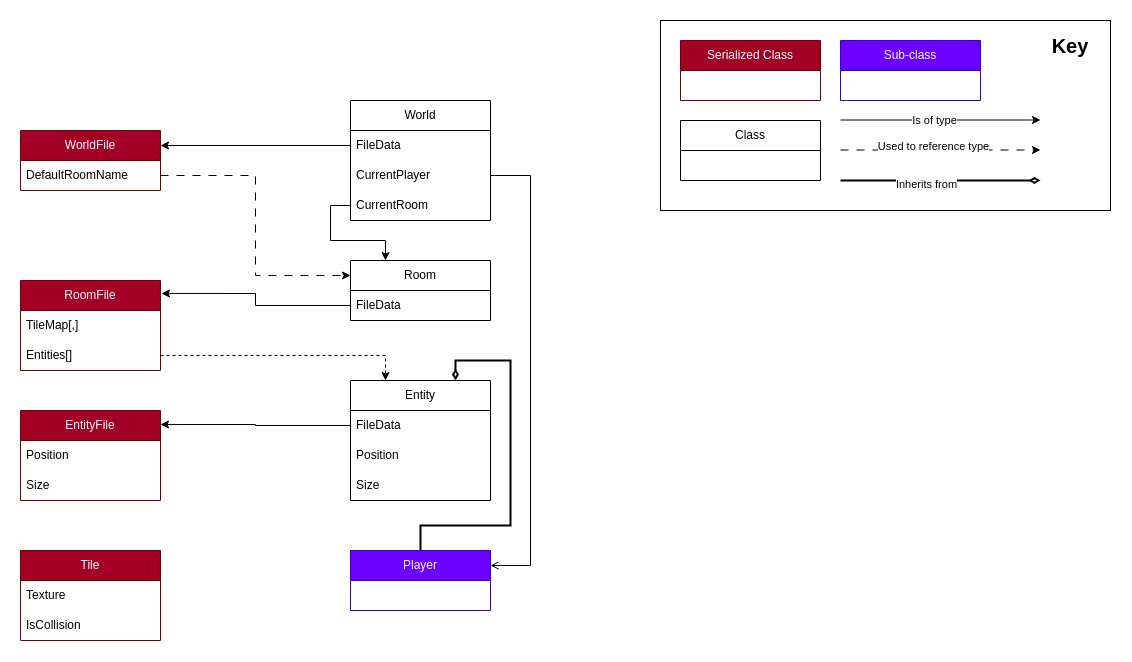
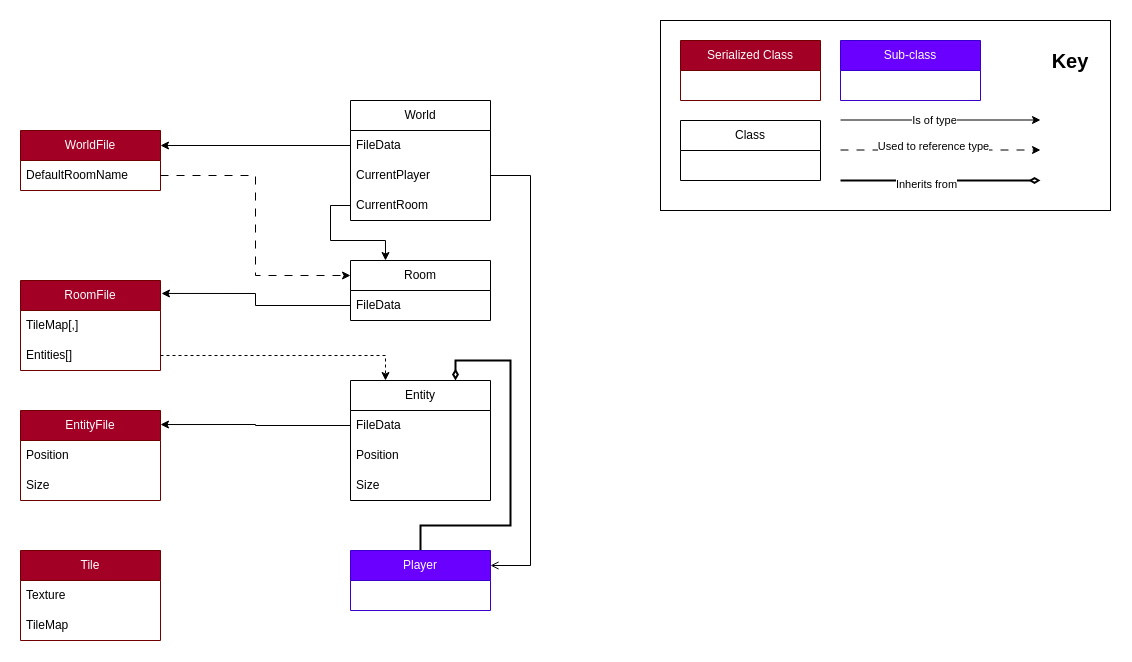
  <mxCell id="0" />
  <mxCell id="1" parent="0" />
  <mxCell id="2" value="&lt;div&gt;WorldFile&lt;/div&gt;" style="swimlane;fontStyle=0;childLayout=stackLayout;horizontal=1;startSize=30;horizontalStack=0;resizeParent=1;resizeParentMax=0;resizeLast=0;collapsible=1;marginBottom=0;whiteSpace=wrap;html=1;fillColor=#a20025;strokeColor=#6F0000;fontColor=#ffffff;" parent="1" vertex="1"><mxGeometry x="20" y="130" width="140" height="60" as="geometry" /></mxCell>
  <mxCell id="3" value="&lt;div&gt;DefaultRoomName&lt;/div&gt;" style="text;strokeColor=none;fillColor=none;align=left;verticalAlign=middle;spacingLeft=4;spacingRight=4;overflow=hidden;points=[[0,0.5],[1,0.5]];portConstraint=eastwest;rotatable=0;whiteSpace=wrap;html=1;" parent="2" vertex="1"><mxGeometry y="30" width="140" height="30" as="geometry" /></mxCell>
  <mxCell id="4" value="&lt;div&gt;RoomFile&lt;/div&gt;" style="swimlane;fontStyle=0;childLayout=stackLayout;horizontal=1;startSize=30;horizontalStack=0;resizeParent=1;resizeParentMax=0;resizeLast=0;collapsible=1;marginBottom=0;whiteSpace=wrap;html=1;fillColor=#a20025;strokeColor=#6F0000;fontColor=#ffffff;" parent="1" vertex="1"><mxGeometry x="20" y="280" width="140" height="90" as="geometry" /></mxCell>
  <mxCell id="5" value="&lt;div&gt;TileMap[,]&lt;/div&gt;" style="text;strokeColor=none;fillColor=none;align=left;verticalAlign=middle;spacingLeft=4;spacingRight=4;overflow=hidden;points=[[0,0.5],[1,0.5]];portConstraint=eastwest;rotatable=0;whiteSpace=wrap;html=1;" parent="4" vertex="1"><mxGeometry y="30" width="140" height="30" as="geometry" /></mxCell>
  <mxCell id="6" value="&lt;div&gt;Entities[]&lt;/div&gt;" style="text;strokeColor=none;fillColor=none;align=left;verticalAlign=middle;spacingLeft=4;spacingRight=4;overflow=hidden;points=[[0,0.5],[1,0.5]];portConstraint=eastwest;rotatable=0;whiteSpace=wrap;html=1;" parent="4" vertex="1"><mxGeometry y="60" width="140" height="30" as="geometry" /></mxCell>
  <mxCell id="7" value="World" style="swimlane;fontStyle=0;childLayout=stackLayout;horizontal=1;startSize=30;horizontalStack=0;resizeParent=1;resizeParentMax=0;resizeLast=0;collapsible=1;marginBottom=0;whiteSpace=wrap;html=1;" parent="1" vertex="1"><mxGeometry x="350" y="100" width="140" height="120" as="geometry" /></mxCell>
  <mxCell id="8" value="FileData" style="text;strokeColor=none;fillColor=none;align=left;verticalAlign=middle;spacingLeft=4;spacingRight=4;overflow=hidden;points=[[0,0.5],[1,0.5]];portConstraint=eastwest;rotatable=0;whiteSpace=wrap;html=1;" parent="7" vertex="1"><mxGeometry y="30" width="140" height="30" as="geometry" /></mxCell>
  <mxCell id="9" value="CurrentPlayer" style="text;strokeColor=none;fillColor=none;align=left;verticalAlign=middle;spacingLeft=4;spacingRight=4;overflow=hidden;points=[[0,0.5],[1,0.5]];portConstraint=eastwest;rotatable=0;whiteSpace=wrap;html=1;" parent="7" vertex="1"><mxGeometry y="60" width="140" height="30" as="geometry" /></mxCell>
  <mxCell id="10" value="CurrentRoom" style="text;strokeColor=none;fillColor=none;align=left;verticalAlign=middle;spacingLeft=4;spacingRight=4;overflow=hidden;points=[[0,0.5],[1,0.5]];portConstraint=eastwest;rotatable=0;whiteSpace=wrap;html=1;" parent="7" vertex="1"><mxGeometry y="90" width="140" height="30" as="geometry" /></mxCell>
  <mxCell id="11" style="edgeStyle=orthogonalEdgeStyle;rounded=0;orthogonalLoop=1;jettySize=auto;html=1;exitX=0;exitY=0.5;exitDx=0;exitDy=0;entryX=1;entryY=0.25;entryDx=0;entryDy=0;" parent="1" source="8" target="2" edge="1"><mxGeometry relative="1" as="geometry" /></mxCell>
  <mxCell id="12" value="&lt;div&gt;Room&lt;/div&gt;" style="swimlane;fontStyle=0;childLayout=stackLayout;horizontal=1;startSize=30;horizontalStack=0;resizeParent=1;resizeParentMax=0;resizeLast=0;collapsible=1;marginBottom=0;whiteSpace=wrap;html=1;" parent="1" vertex="1"><mxGeometry x="350" y="260" width="140" height="60" as="geometry" /></mxCell>
  <mxCell id="13" value="FileData" style="text;strokeColor=none;fillColor=none;align=left;verticalAlign=middle;spacingLeft=4;spacingRight=4;overflow=hidden;points=[[0,0.5],[1,0.5]];portConstraint=eastwest;rotatable=0;whiteSpace=wrap;html=1;" parent="12" vertex="1"><mxGeometry y="30" width="140" height="30" as="geometry" /></mxCell>
  <mxCell id="14" style="edgeStyle=orthogonalEdgeStyle;rounded=0;orthogonalLoop=1;jettySize=auto;html=1;exitX=0;exitY=0.5;exitDx=0;exitDy=0;entryX=1.007;entryY=0.144;entryDx=0;entryDy=0;entryPerimeter=0;" parent="1" source="13" target="4" edge="1"><mxGeometry relative="1" as="geometry" /></mxCell>
  <mxCell id="15" style="edgeStyle=orthogonalEdgeStyle;rounded=0;orthogonalLoop=1;jettySize=auto;html=1;exitX=1;exitY=0.5;exitDx=0;exitDy=0;entryX=0;entryY=0.25;entryDx=0;entryDy=0;dashed=1;dashPattern=8 8;" parent="1" source="3" target="12" edge="1"><mxGeometry relative="1" as="geometry" /></mxCell>
  <mxCell id="16" style="edgeStyle=orthogonalEdgeStyle;rounded=0;orthogonalLoop=1;jettySize=auto;html=1;exitX=0;exitY=0.5;exitDx=0;exitDy=0;entryX=0.25;entryY=0;entryDx=0;entryDy=0;" parent="1" source="10" target="12" edge="1"><mxGeometry relative="1" as="geometry" /></mxCell>
  <mxCell id="17" value="EntityFile" style="swimlane;fontStyle=0;childLayout=stackLayout;horizontal=1;startSize=30;horizontalStack=0;resizeParent=1;resizeParentMax=0;resizeLast=0;collapsible=1;marginBottom=0;whiteSpace=wrap;html=1;fillColor=#a20025;strokeColor=#6F0000;fontColor=#ffffff;" parent="1" vertex="1"><mxGeometry x="20" y="410" width="140" height="90" as="geometry" /></mxCell>
  <mxCell id="18" value="&lt;div&gt;Position&lt;/div&gt;" style="text;strokeColor=none;fillColor=none;align=left;verticalAlign=middle;spacingLeft=4;spacingRight=4;overflow=hidden;points=[[0,0.5],[1,0.5]];portConstraint=eastwest;rotatable=0;whiteSpace=wrap;html=1;" parent="17" vertex="1"><mxGeometry y="30" width="140" height="30" as="geometry" /></mxCell>
  <mxCell id="19" value="Size" style="text;strokeColor=none;fillColor=none;align=left;verticalAlign=middle;spacingLeft=4;spacingRight=4;overflow=hidden;points=[[0,0.5],[1,0.5]];portConstraint=eastwest;rotatable=0;whiteSpace=wrap;html=1;" parent="17" vertex="1"><mxGeometry y="60" width="140" height="30" as="geometry" /></mxCell>
  <mxCell id="20" value="Entity" style="swimlane;fontStyle=0;childLayout=stackLayout;horizontal=1;startSize=30;horizontalStack=0;resizeParent=1;resizeParentMax=0;resizeLast=0;collapsible=1;marginBottom=0;whiteSpace=wrap;html=1;" parent="1" vertex="1"><mxGeometry x="350" y="380" width="140" height="120" as="geometry" /></mxCell>
  <mxCell id="21" value="&lt;div&gt;FileData&lt;/div&gt;" style="text;strokeColor=none;fillColor=none;align=left;verticalAlign=middle;spacingLeft=4;spacingRight=4;overflow=hidden;points=[[0,0.5],[1,0.5]];portConstraint=eastwest;rotatable=0;whiteSpace=wrap;html=1;" parent="20" vertex="1"><mxGeometry y="30" width="140" height="30" as="geometry" /></mxCell>
  <mxCell id="22" value="&lt;div&gt;Position&lt;/div&gt;" style="text;strokeColor=none;fillColor=none;align=left;verticalAlign=middle;spacingLeft=4;spacingRight=4;overflow=hidden;points=[[0,0.5],[1,0.5]];portConstraint=eastwest;rotatable=0;whiteSpace=wrap;html=1;" parent="20" vertex="1"><mxGeometry y="60" width="140" height="30" as="geometry" /></mxCell>
  <mxCell id="23" value="Size" style="text;strokeColor=none;fillColor=none;align=left;verticalAlign=middle;spacingLeft=4;spacingRight=4;overflow=hidden;points=[[0,0.5],[1,0.5]];portConstraint=eastwest;rotatable=0;whiteSpace=wrap;html=1;" parent="20" vertex="1"><mxGeometry y="90" width="140" height="30" as="geometry" /></mxCell>
  <mxCell id="24" style="edgeStyle=orthogonalEdgeStyle;rounded=0;orthogonalLoop=1;jettySize=auto;html=1;exitX=0;exitY=0.5;exitDx=0;exitDy=0;entryX=1;entryY=0.156;entryDx=0;entryDy=0;entryPerimeter=0;" parent="1" source="21" target="17" edge="1"><mxGeometry relative="1" as="geometry" /></mxCell>
  <mxCell id="25" style="edgeStyle=orthogonalEdgeStyle;rounded=0;orthogonalLoop=1;jettySize=auto;html=1;exitX=1;exitY=0.5;exitDx=0;exitDy=0;entryX=0.25;entryY=0;entryDx=0;entryDy=0;dashed=1;" parent="1" source="6" target="20" edge="1"><mxGeometry relative="1" as="geometry" /></mxCell>
  <mxCell id="26" value="Tile" style="swimlane;fontStyle=0;childLayout=stackLayout;horizontal=1;startSize=30;horizontalStack=0;resizeParent=1;resizeParentMax=0;resizeLast=0;collapsible=1;marginBottom=0;whiteSpace=wrap;html=1;fillColor=#a20025;strokeColor=#6F0000;fontColor=#ffffff;" parent="1" vertex="1"><mxGeometry x="20" y="550" width="140" height="90" as="geometry" /></mxCell>
  <mxCell id="27" value="Texture" style="text;strokeColor=none;fillColor=none;align=left;verticalAlign=middle;spacingLeft=4;spacingRight=4;overflow=hidden;points=[[0,0.5],[1,0.5]];portConstraint=eastwest;rotatable=0;whiteSpace=wrap;html=1;" parent="26" vertex="1"><mxGeometry y="30" width="140" height="30" as="geometry" /></mxCell>
- <mxCell id="28" value="IsCollision" style="text;strokeColor=none;fillColor=none;align=left;verticalAlign=middle;spacingLeft=4;spacingRight=4;overflow=hidden;points=[[0,0.5],[1,0.5]];portConstraint=eastwest;rotatable=0;whiteSpace=wrap;html=1;" parent="26" vertex="1"><mxGeometry y="60" width="140" height="30" as="geometry" /></mxCell>
+ <mxCell id="28" value="TileMap" style="text;strokeColor=none;fillColor=none;align=left;verticalAlign=middle;spacingLeft=4;spacingRight=4;overflow=hidden;points=[[0,0.5],[1,0.5]];portConstraint=eastwest;rotatable=0;whiteSpace=wrap;html=1;" parent="26" vertex="1"><mxGeometry y="60" width="140" height="30" as="geometry" /></mxCell>
  <mxCell id="29" style="edgeStyle=orthogonalEdgeStyle;rounded=0;orthogonalLoop=1;jettySize=auto;html=1;exitX=0.5;exitY=0;exitDx=0;exitDy=0;entryX=0.75;entryY=0;entryDx=0;entryDy=0;strokeWidth=2;endArrow=diamondThin;endFill=0;" parent="1" source="30" target="20" edge="1"><mxGeometry relative="1" as="geometry" /></mxCell>
  <mxCell id="30" value="Player" style="swimlane;fontStyle=0;childLayout=stackLayout;horizontal=1;startSize=30;horizontalStack=0;resizeParent=1;resizeParentMax=0;resizeLast=0;collapsible=1;marginBottom=0;whiteSpace=wrap;html=1;fillColor=#6a00ff;strokeColor=#3700CC;fontColor=#ffffff;" parent="1" vertex="1"><mxGeometry x="350" y="550" width="140" height="60" as="geometry" /></mxCell>
  <mxCell id="31" style="edgeStyle=orthogonalEdgeStyle;rounded=0;orthogonalLoop=1;jettySize=auto;html=1;exitX=1;exitY=0.5;exitDx=0;exitDy=0;entryX=1;entryY=0.25;entryDx=0;entryDy=0;endArrow=open;" parent="1" source="9" target="30" edge="1"><mxGeometry relative="1" as="geometry"><Array as="points"><mxPoint x="530" y="175" /><mxPoint x="530" y="565" /></Array></mxGeometry></mxCell>
  <mxCell id="32" value="" style="rounded=0;whiteSpace=wrap;html=1;" parent="1" vertex="1"><mxGeometry x="660" y="20" width="450" height="190" as="geometry" /></mxCell>
  <mxCell id="33" value="Serialized Class" style="swimlane;fontStyle=0;childLayout=stackLayout;horizontal=1;startSize=30;horizontalStack=0;resizeParent=1;resizeParentMax=0;resizeLast=0;collapsible=1;marginBottom=0;whiteSpace=wrap;html=1;fillColor=#a20025;strokeColor=#6F0000;fontColor=#ffffff;" parent="1" vertex="1"><mxGeometry x="680" y="40" width="140" height="60" as="geometry" /></mxCell>
  <mxCell id="34" value="&lt;div&gt;Class&lt;/div&gt;" style="swimlane;fontStyle=0;childLayout=stackLayout;horizontal=1;startSize=30;horizontalStack=0;resizeParent=1;resizeParentMax=0;resizeLast=0;collapsible=1;marginBottom=0;whiteSpace=wrap;html=1;" parent="1" vertex="1"><mxGeometry x="680" y="120" width="140" height="60" as="geometry" /></mxCell>
  <mxCell id="35" value="&lt;div&gt;Sub-class&lt;/div&gt;" style="swimlane;fontStyle=0;childLayout=stackLayout;horizontal=1;startSize=30;horizontalStack=0;resizeParent=1;resizeParentMax=0;resizeLast=0;collapsible=1;marginBottom=0;whiteSpace=wrap;html=1;fillColor=#6a00ff;strokeColor=#3700CC;fontColor=#ffffff;" parent="1" vertex="1"><mxGeometry x="840" y="40" width="140" height="60" as="geometry" /></mxCell>
  <mxCell id="36" value="" style="endArrow=classic;html=1;rounded=0;" parent="1" edge="1"><mxGeometry width="50" height="50" relative="1" as="geometry"><mxPoint x="840" y="119.5" as="sourcePoint" /><mxPoint x="1040" y="119.5" as="targetPoint" /></mxGeometry></mxCell>
  <mxCell id="37" value="Is of type" style="edgeLabel;html=1;align=center;verticalAlign=middle;resizable=0;points=[];" parent="36" vertex="1" connectable="0"><mxGeometry x="-0.067" relative="1" as="geometry"><mxPoint as="offset" /></mxGeometry></mxCell>
  <mxCell id="38" value="" style="endArrow=classic;html=1;rounded=0;dashed=1;dashPattern=8 8;" parent="1" edge="1"><mxGeometry width="50" height="50" relative="1" as="geometry"><mxPoint x="840" y="149.5" as="sourcePoint" /><mxPoint x="1040" y="149.5" as="targetPoint" /></mxGeometry></mxCell>
  <mxCell id="39" value="Used to reference type" style="edgeLabel;html=1;align=center;verticalAlign=middle;resizable=0;points=[];" parent="38" vertex="1" connectable="0"><mxGeometry x="-0.083" y="4" relative="1" as="geometry"><mxPoint as="offset" /></mxGeometry></mxCell>
  <mxCell id="40" value="" style="endArrow=diamondThin;html=1;rounded=0;strokeWidth=2;endFill=0;" parent="1" edge="1"><mxGeometry width="50" height="50" relative="1" as="geometry"><mxPoint x="840" y="180" as="sourcePoint" /><mxPoint x="1040" y="180" as="targetPoint" /></mxGeometry></mxCell>
  <mxCell id="41" value="Inherits from" style="edgeLabel;html=1;align=center;verticalAlign=middle;resizable=0;points=[];" parent="40" vertex="1" connectable="0"><mxGeometry x="-0.15" y="-3" relative="1" as="geometry"><mxPoint as="offset" /></mxGeometry></mxCell>
- <mxCell id="42" value="&lt;font size=&quot;1&quot;&gt;&lt;b style=&quot;font-size: 20px;&quot;&gt;Key&lt;/b&gt;&lt;/font&gt;" style="text;html=1;strokeColor=none;fillColor=none;align=center;verticalAlign=middle;whiteSpace=wrap;rounded=0;" parent="1" vertex="1"><mxGeometry x="1040" y="30" width="60" height="30" as="geometry" /></mxCell>
+ <mxCell id="42" value="&lt;font size=&quot;1&quot;&gt;&lt;b style=&quot;font-size: 20px;&quot;&gt;Key&lt;/b&gt;&lt;/font&gt;" style="text;html=1;strokeColor=none;fillColor=none;align=center;verticalAlign=middle;whiteSpace=wrap;rounded=0;" parent="1" vertex="1"><mxGeometry x="1040" y="45" width="60" height="30" as="geometry" /></mxCell>
